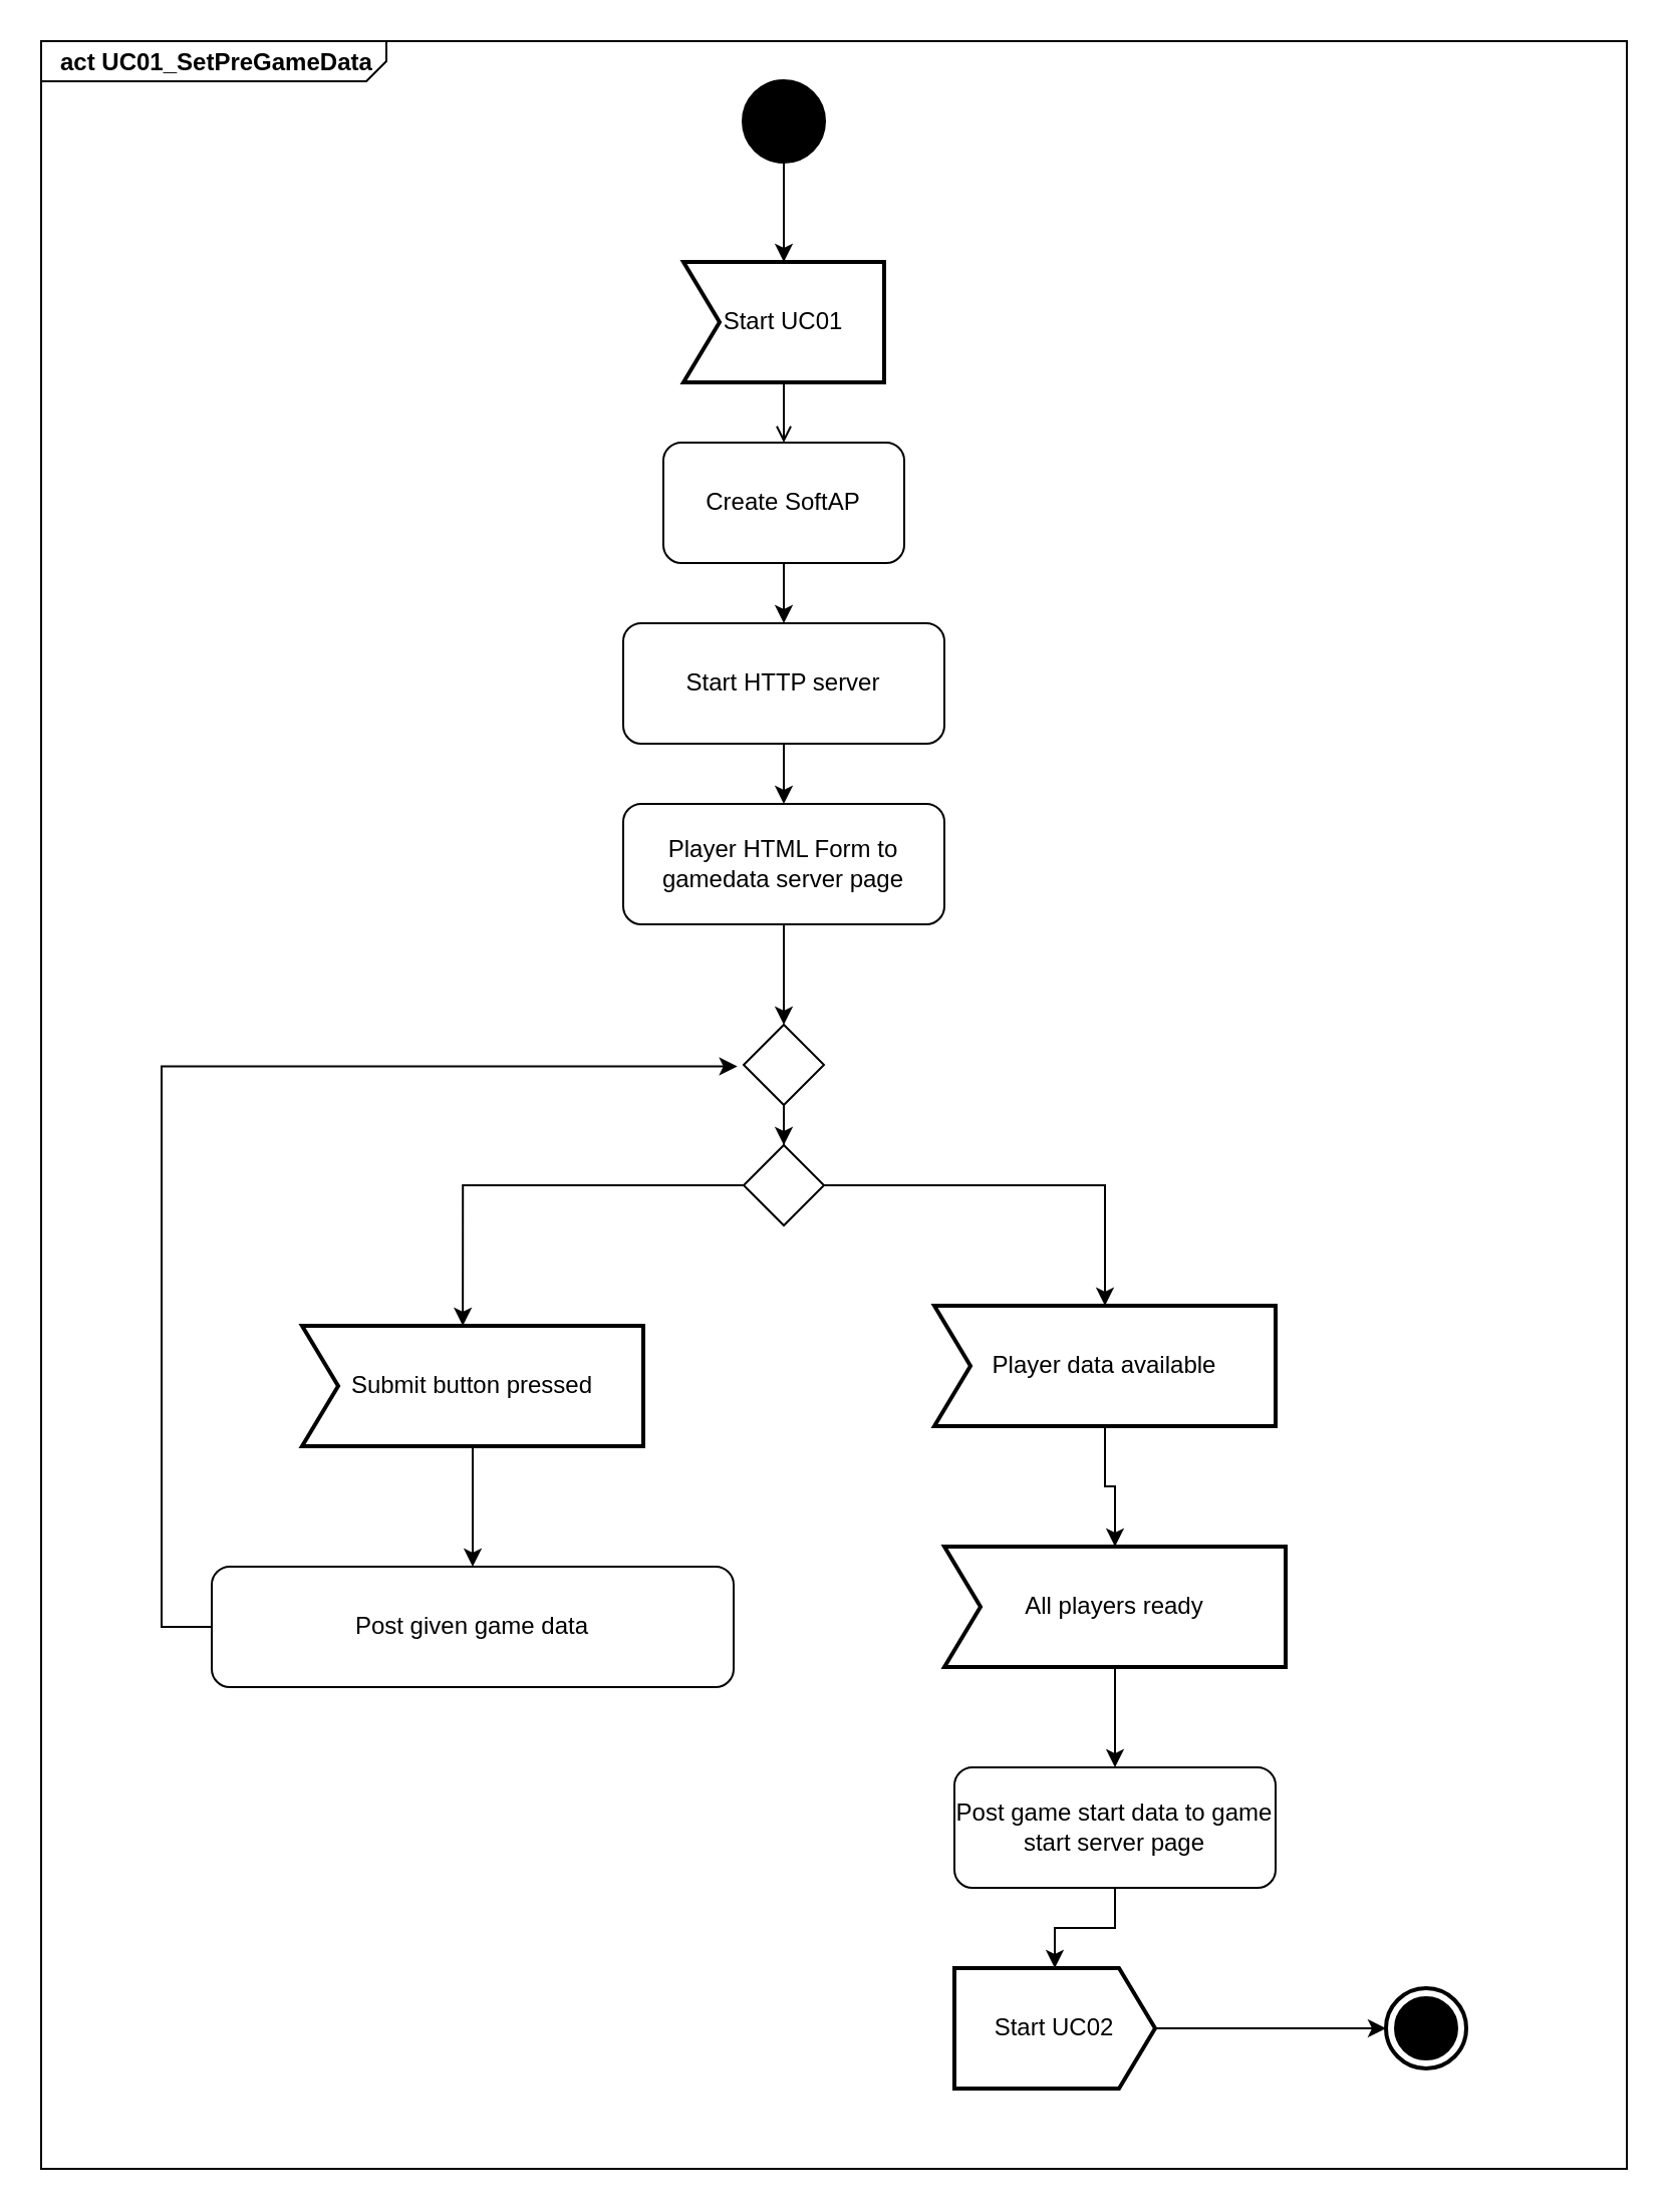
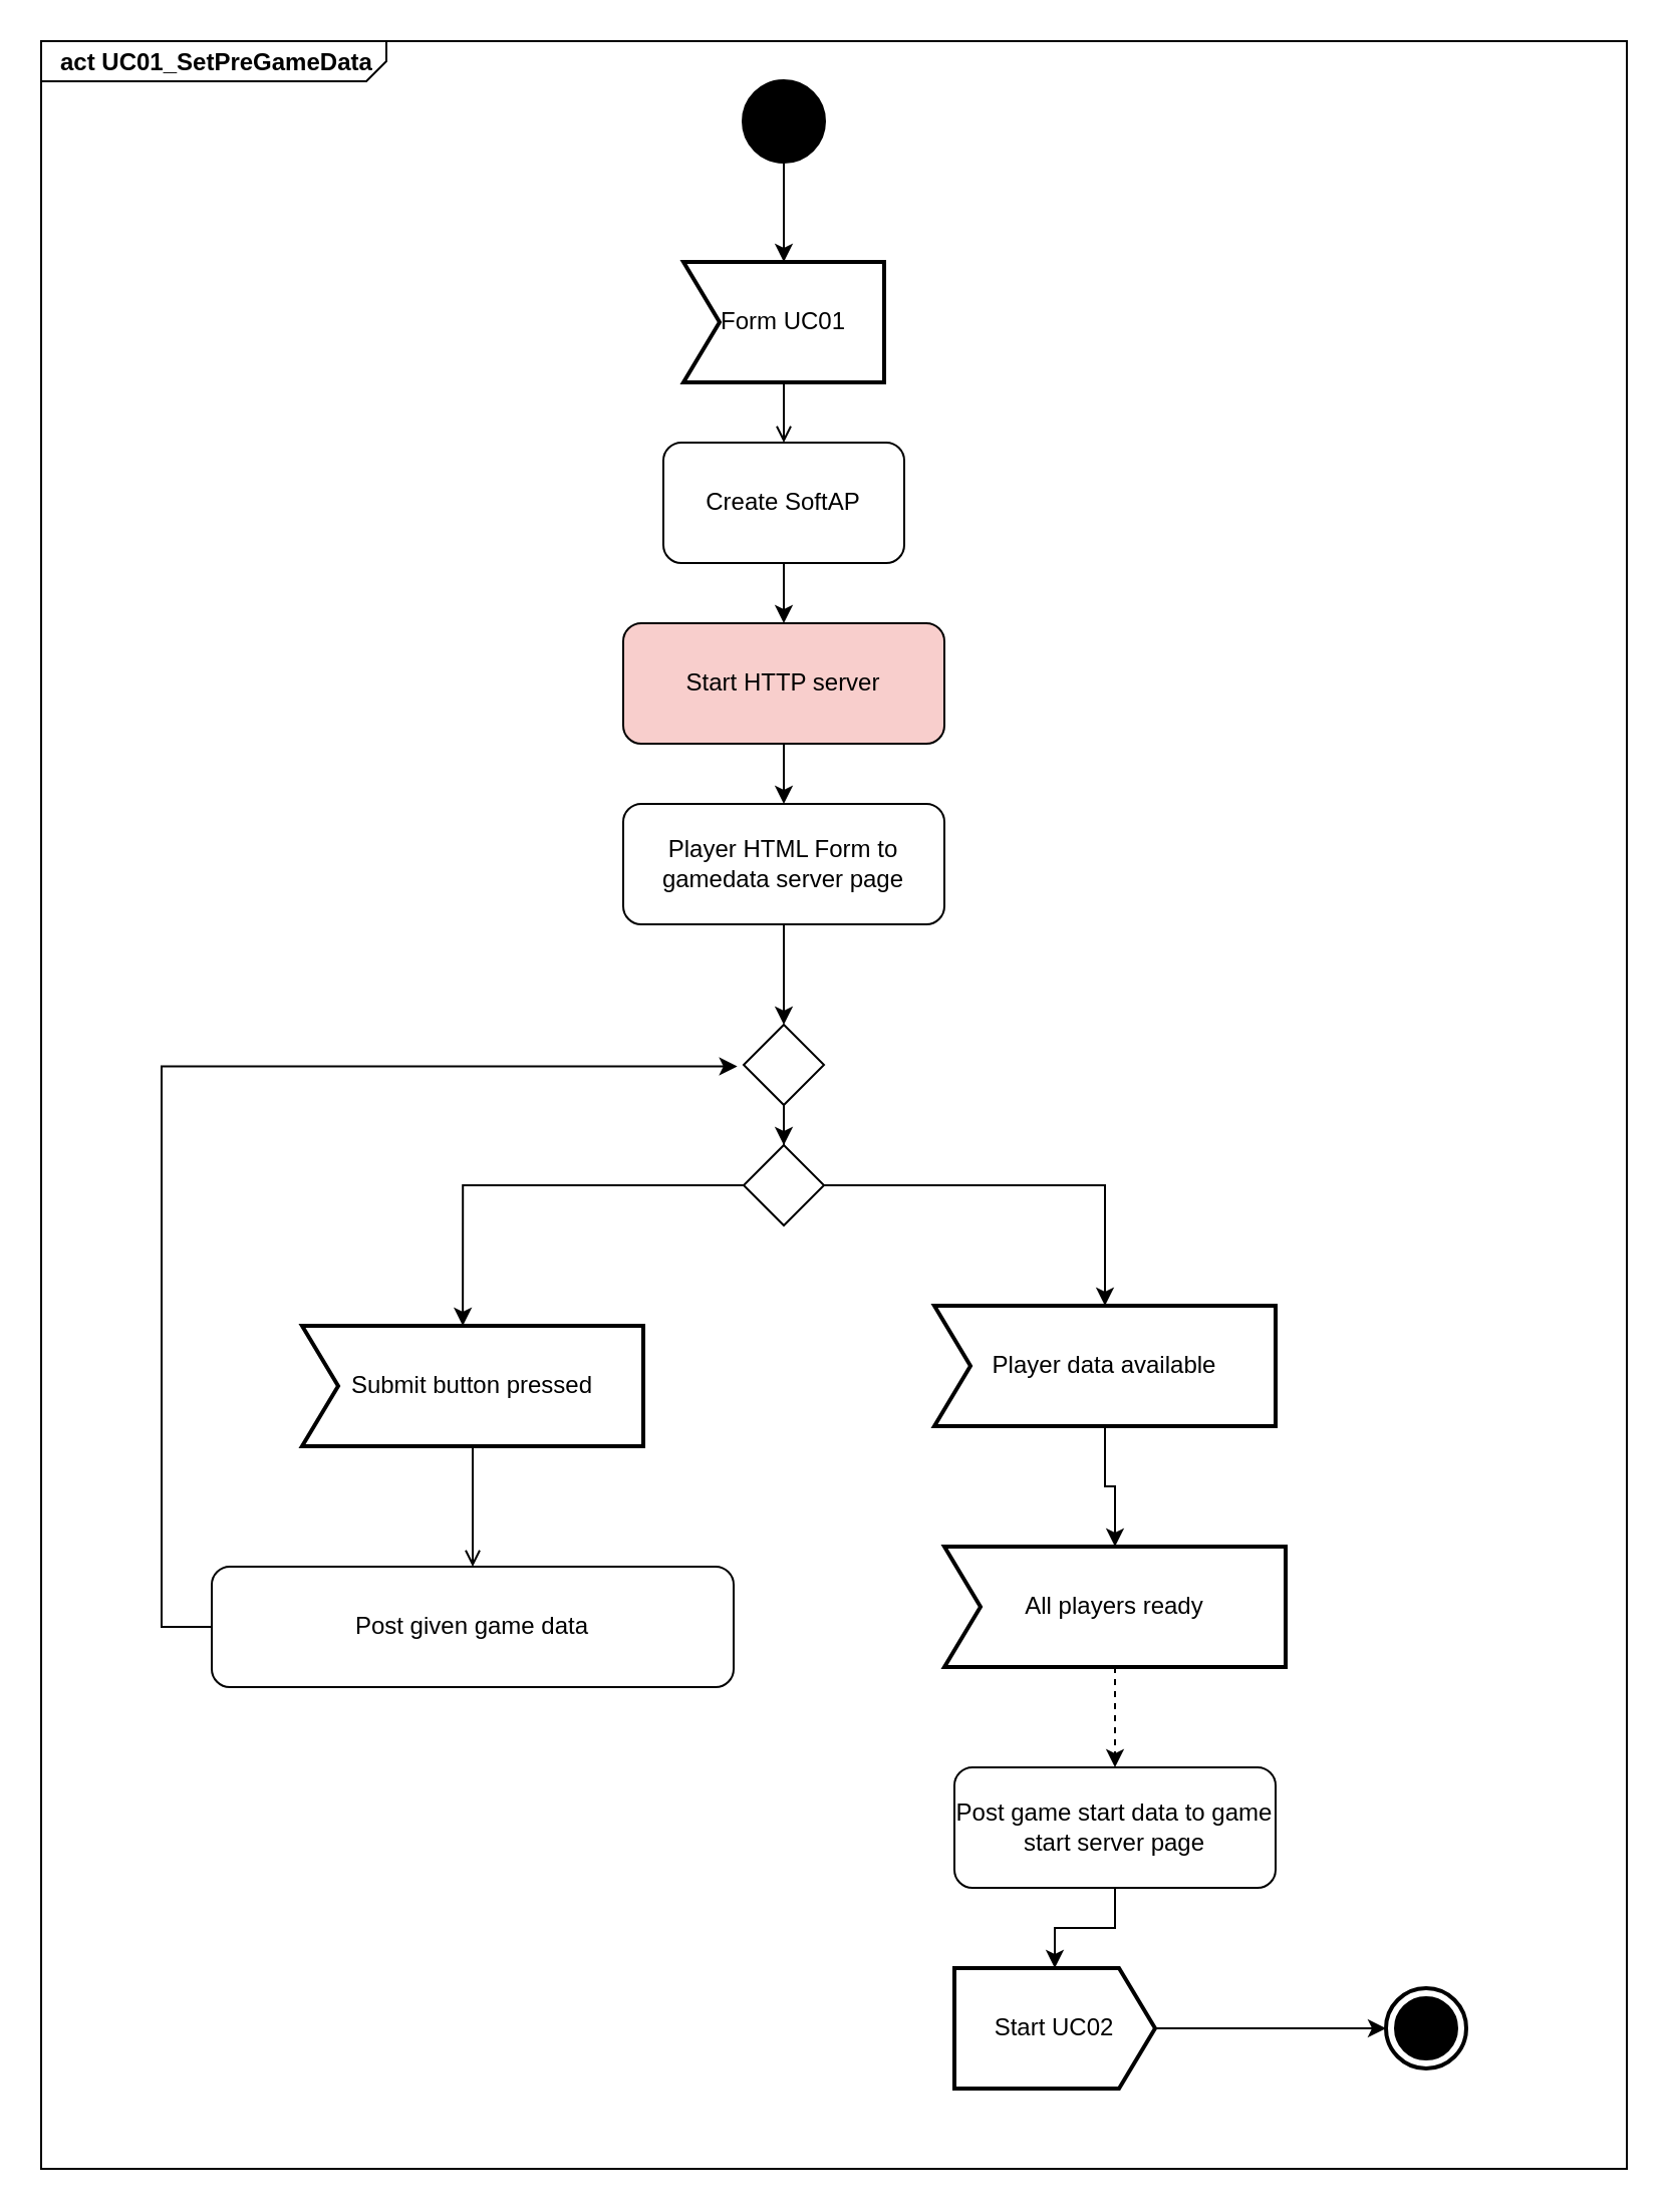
  <mxCell id="0" />
  <mxCell id="1" parent="0" />
  <mxCell id="2" value="&lt;p style=&quot;margin:0px;margin-top:4px;margin-left:10px;text-align:left;&quot;&gt;&lt;b&gt;act UC01_SetPreGameData&lt;/b&gt;&lt;/p&gt;&lt;p style=&quot;margin:0px;margin-top:4px;margin-left:10px;text-align:left;&quot;&gt;&lt;b&gt;&lt;br&gt;&lt;/b&gt;&lt;/p&gt;" style="html=1;shape=mxgraph.sysml.package;html=1;overflow=fill;whiteSpace=wrap;labelX=172;" parent="1" vertex="1"><mxGeometry width="790" height="1060" as="geometry" x="20" y="20" /></mxCell>
  <mxCell id="3" style="edgeStyle=orthogonalEdgeStyle;rounded=0;orthogonalLoop=1;jettySize=auto;html=1;entryX=0.5;entryY=0;entryDx=0;entryDy=0;entryPerimeter=0;" parent="1" source="4" target="13" edge="1"><mxGeometry relative="1" as="geometry"><mxPoint x="391" y="140" as="targetPoint" /></mxGeometry></mxCell>
  <mxCell id="4" value="" style="shape=ellipse;html=1;fillColor=strokeColor;strokeWidth=2;verticalLabelPosition=bottom;verticalAlignment=top;perimeter=ellipsePerimeter;" parent="1" vertex="1"><mxGeometry x="370" y="40" width="40" height="40" as="geometry" /></mxCell>
  <mxCell id="5" value="" style="edgeStyle=orthogonalEdgeStyle;rounded=0;orthogonalLoop=1;jettySize=auto;html=1;exitX=0.5;exitY=1;exitDx=0;exitDy=0;exitPerimeter=0;endArrow=open;" parent="1" source="13" target="7" edge="1"><mxGeometry relative="1" as="geometry"><mxPoint x="391" y="220" as="sourcePoint" /></mxGeometry></mxCell>
  <mxCell id="6" value="" style="edgeStyle=orthogonalEdgeStyle;rounded=0;orthogonalLoop=1;jettySize=auto;html=1;" parent="1" source="7" target="9" edge="1"><mxGeometry relative="1" as="geometry" /></mxCell>
  <mxCell id="7" value="Create SoftAP" style="whiteSpace=wrap;html=1;rounded=1;" parent="1" vertex="1"><mxGeometry x="330" y="220" width="120" height="60" as="geometry" /></mxCell>
  <mxCell id="8" value="" style="edgeStyle=orthogonalEdgeStyle;rounded=0;orthogonalLoop=1;jettySize=auto;html=1;" parent="1" source="9" target="11" edge="1"><mxGeometry relative="1" as="geometry" /></mxCell>
- <mxCell id="9" value="Start HTTP server" style="whiteSpace=wrap;html=1;rounded=1;" parent="1" vertex="1"><mxGeometry x="310" y="310" width="160" height="60" as="geometry" /></mxCell>
+ <mxCell id="9" value="Start HTTP server" style="whiteSpace=wrap;html=1;rounded=1;fillColor=#f8cecc;" parent="1" vertex="1"><mxGeometry x="310" y="310" width="160" height="60" as="geometry" /></mxCell>
  <mxCell id="10" style="edgeStyle=orthogonalEdgeStyle;rounded=0;orthogonalLoop=1;jettySize=auto;html=1;entryX=0.5;entryY=0;entryDx=0;entryDy=0;" parent="1" source="11" target="21" edge="1"><mxGeometry relative="1" as="geometry" /></mxCell>
  <mxCell id="11" value="Player HTML Form to gamedata server page" style="whiteSpace=wrap;html=1;rounded=1;" parent="1" vertex="1"><mxGeometry x="310" y="400" width="160" height="60" as="geometry" /></mxCell>
  <mxCell id="12" value="" style="html=1;shape=mxgraph.sysml.actFinal;strokeWidth=2;verticalLabelPosition=bottom;verticalAlignment=top;" parent="1" vertex="1"><mxGeometry x="690" y="990" width="40" height="40" as="geometry" /></mxCell>
- <mxCell id="13" value="Start UC01" style="html=1;shape=mxgraph.sysml.accEvent;strokeWidth=2;whiteSpace=wrap;align=center;" parent="1" vertex="1"><mxGeometry x="340" y="130" width="100" height="60" as="geometry" /></mxCell>
- <mxCell id="14" style="edgeStyle=orthogonalEdgeStyle;rounded=0;orthogonalLoop=1;jettySize=auto;html=1;entryX=0.5;entryY=0;entryDx=0;entryDy=0;" parent="1" source="15" target="17" edge="1"><mxGeometry relative="1" as="geometry" /></mxCell>
+ <mxCell id="13" value="Form UC01" style="html=1;shape=mxgraph.sysml.accEvent;strokeWidth=2;whiteSpace=wrap;align=center;" parent="1" vertex="1"><mxGeometry x="340" y="130" width="100" height="60" as="geometry" /></mxCell>
+ <mxCell id="14" style="edgeStyle=orthogonalEdgeStyle;rounded=0;orthogonalLoop=1;jettySize=auto;html=1;entryX=0.5;entryY=0;entryDx=0;entryDy=0;endArrow=open;" parent="1" source="15" target="17" edge="1"><mxGeometry relative="1" as="geometry" /></mxCell>
  <mxCell id="15" value="Submit button pressed" style="html=1;shape=mxgraph.sysml.accEvent;strokeWidth=2;whiteSpace=wrap;align=center;" parent="1" vertex="1"><mxGeometry x="150" y="660" width="170" height="60" as="geometry" /></mxCell>
  <mxCell id="16" style="edgeStyle=orthogonalEdgeStyle;rounded=0;orthogonalLoop=1;jettySize=auto;html=1;entryX=-0.079;entryY=0.519;entryDx=0;entryDy=0;entryPerimeter=0;" parent="1" source="17" target="21" edge="1"><mxGeometry relative="1" as="geometry"><mxPoint x="340" y="530" as="targetPoint" /><Array as="points"><mxPoint x="80" y="810" /><mxPoint x="80" y="531" /></Array></mxGeometry></mxCell>
  <mxCell id="17" value="Post given game data" style="whiteSpace=wrap;html=1;rounded=1;" parent="1" vertex="1"><mxGeometry x="105" y="780" width="260" height="60" as="geometry" /></mxCell>
  <mxCell id="18" style="edgeStyle=orthogonalEdgeStyle;rounded=0;orthogonalLoop=1;jettySize=auto;html=1;entryX=0.5;entryY=0;entryDx=0;entryDy=0;entryPerimeter=0;" parent="1" source="19" target="26" edge="1"><mxGeometry relative="1" as="geometry" /></mxCell>
  <mxCell id="19" value="Player data available" style="html=1;shape=mxgraph.sysml.accEvent;strokeWidth=2;whiteSpace=wrap;align=center;" parent="1" vertex="1"><mxGeometry x="465" y="650" width="170" height="60" as="geometry" /></mxCell>
  <mxCell id="20" style="edgeStyle=orthogonalEdgeStyle;rounded=0;orthogonalLoop=1;jettySize=auto;html=1;entryX=0.5;entryY=0;entryDx=0;entryDy=0;" parent="1" source="21" target="24" edge="1"><mxGeometry relative="1" as="geometry" /></mxCell>
  <mxCell id="21" value="" style="rhombus;whiteSpace=wrap;html=1;" parent="1" vertex="1"><mxGeometry x="370" y="510" width="40" height="40" as="geometry" /></mxCell>
  <mxCell id="22" style="edgeStyle=orthogonalEdgeStyle;rounded=0;orthogonalLoop=1;jettySize=auto;html=1;exitX=0;exitY=0.5;exitDx=0;exitDy=0;entryX=0.471;entryY=0;entryDx=0;entryDy=0;entryPerimeter=0;" parent="1" source="24" target="15" edge="1"><mxGeometry relative="1" as="geometry"><mxPoint x="340" y="590" as="sourcePoint" /><mxPoint x="240" y="650" as="targetPoint" /><Array as="points"><mxPoint x="230" y="590" /></Array></mxGeometry></mxCell>
  <mxCell id="23" style="edgeStyle=orthogonalEdgeStyle;rounded=0;orthogonalLoop=1;jettySize=auto;html=1;" parent="1" source="24" target="19" edge="1"><mxGeometry relative="1" as="geometry"><Array as="points"><mxPoint x="550" y="590" /></Array></mxGeometry></mxCell>
  <mxCell id="24" value="" style="rhombus;whiteSpace=wrap;html=1;" parent="1" vertex="1"><mxGeometry x="370" y="570" width="40" height="40" as="geometry" /></mxCell>
- <mxCell id="25" value="" style="edgeStyle=orthogonalEdgeStyle;rounded=0;orthogonalLoop=1;jettySize=auto;html=1;" parent="1" source="26" target="28" edge="1"><mxGeometry relative="1" as="geometry" /></mxCell>
+ <mxCell id="25" value="" style="edgeStyle=orthogonalEdgeStyle;rounded=0;orthogonalLoop=1;jettySize=auto;html=1;dashed=1;" parent="1" source="26" target="28" edge="1"><mxGeometry relative="1" as="geometry" /></mxCell>
  <mxCell id="26" value="All players ready" style="html=1;shape=mxgraph.sysml.accEvent;strokeWidth=2;whiteSpace=wrap;align=center;" parent="1" vertex="1"><mxGeometry x="470" y="770" width="170" height="60" as="geometry" /></mxCell>
  <mxCell id="27" value="" style="edgeStyle=orthogonalEdgeStyle;rounded=0;orthogonalLoop=1;jettySize=auto;html=1;" parent="1" source="28" target="30" edge="1"><mxGeometry relative="1" as="geometry" /></mxCell>
  <mxCell id="28" value="Post game start data to game start server page" style="whiteSpace=wrap;html=1;rounded=1;" parent="1" vertex="1"><mxGeometry x="475" y="880" width="160" height="60" as="geometry" /></mxCell>
  <mxCell id="29" value="" style="edgeStyle=orthogonalEdgeStyle;rounded=0;orthogonalLoop=1;jettySize=auto;html=1;" parent="1" source="30" target="12" edge="1"><mxGeometry relative="1" as="geometry" /></mxCell>
  <mxCell id="30" value="Start UC02" style="html=1;shape=mxgraph.sysml.sendSigAct;strokeWidth=2;whiteSpace=wrap;align=center;" parent="1" vertex="1"><mxGeometry x="475" y="980" width="100" height="60" as="geometry" /></mxCell>
